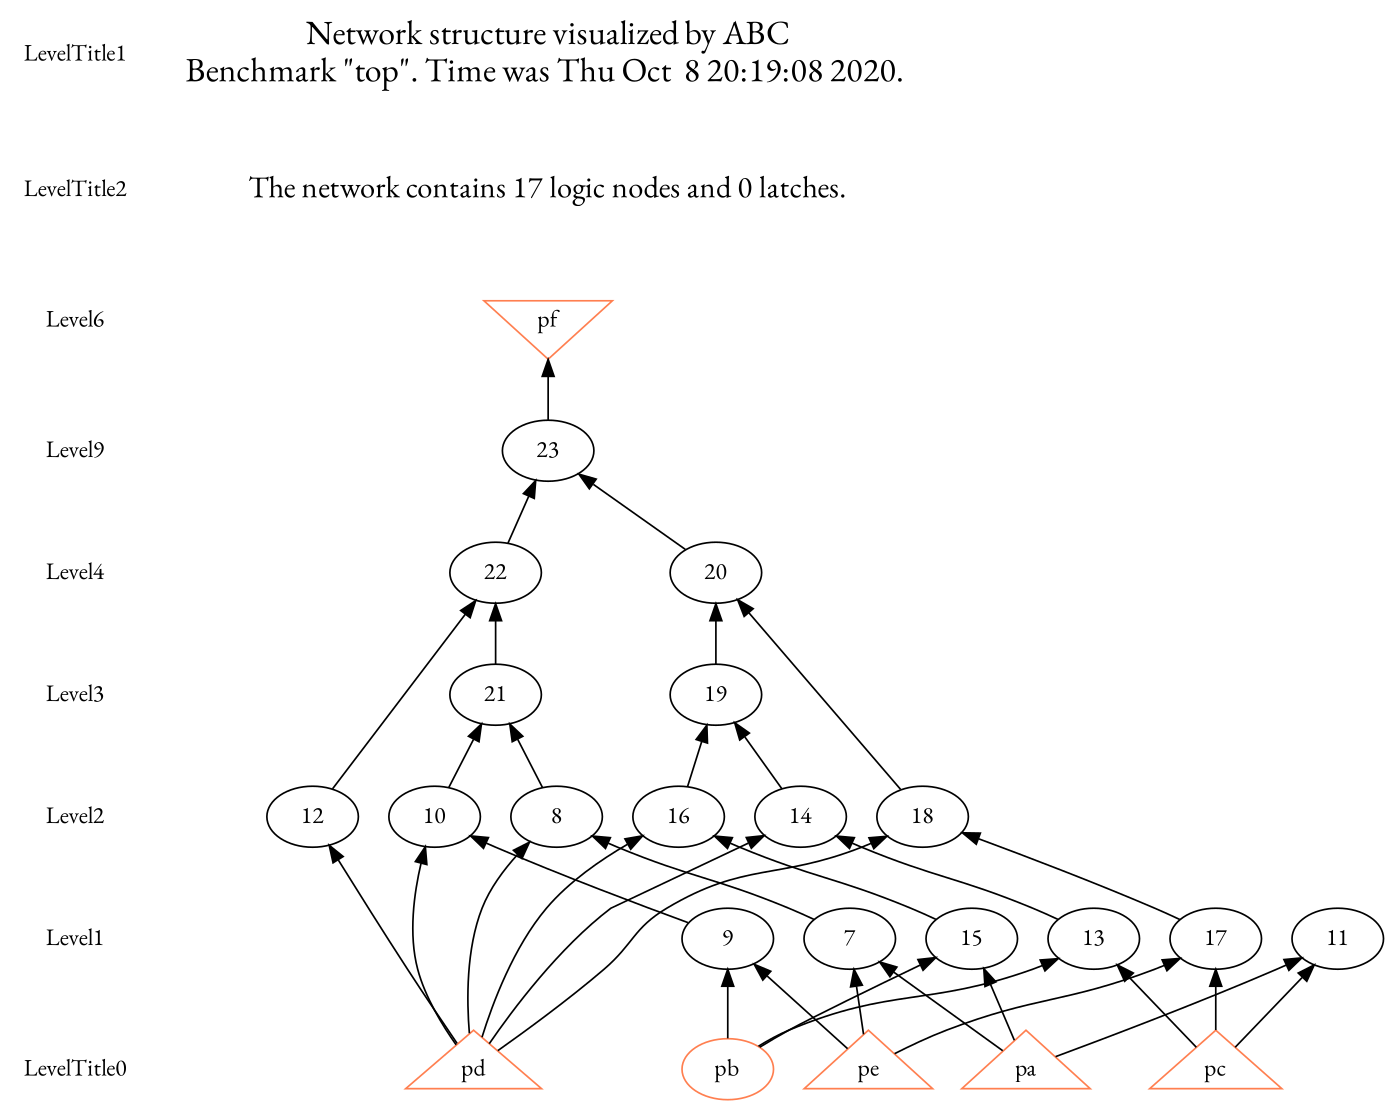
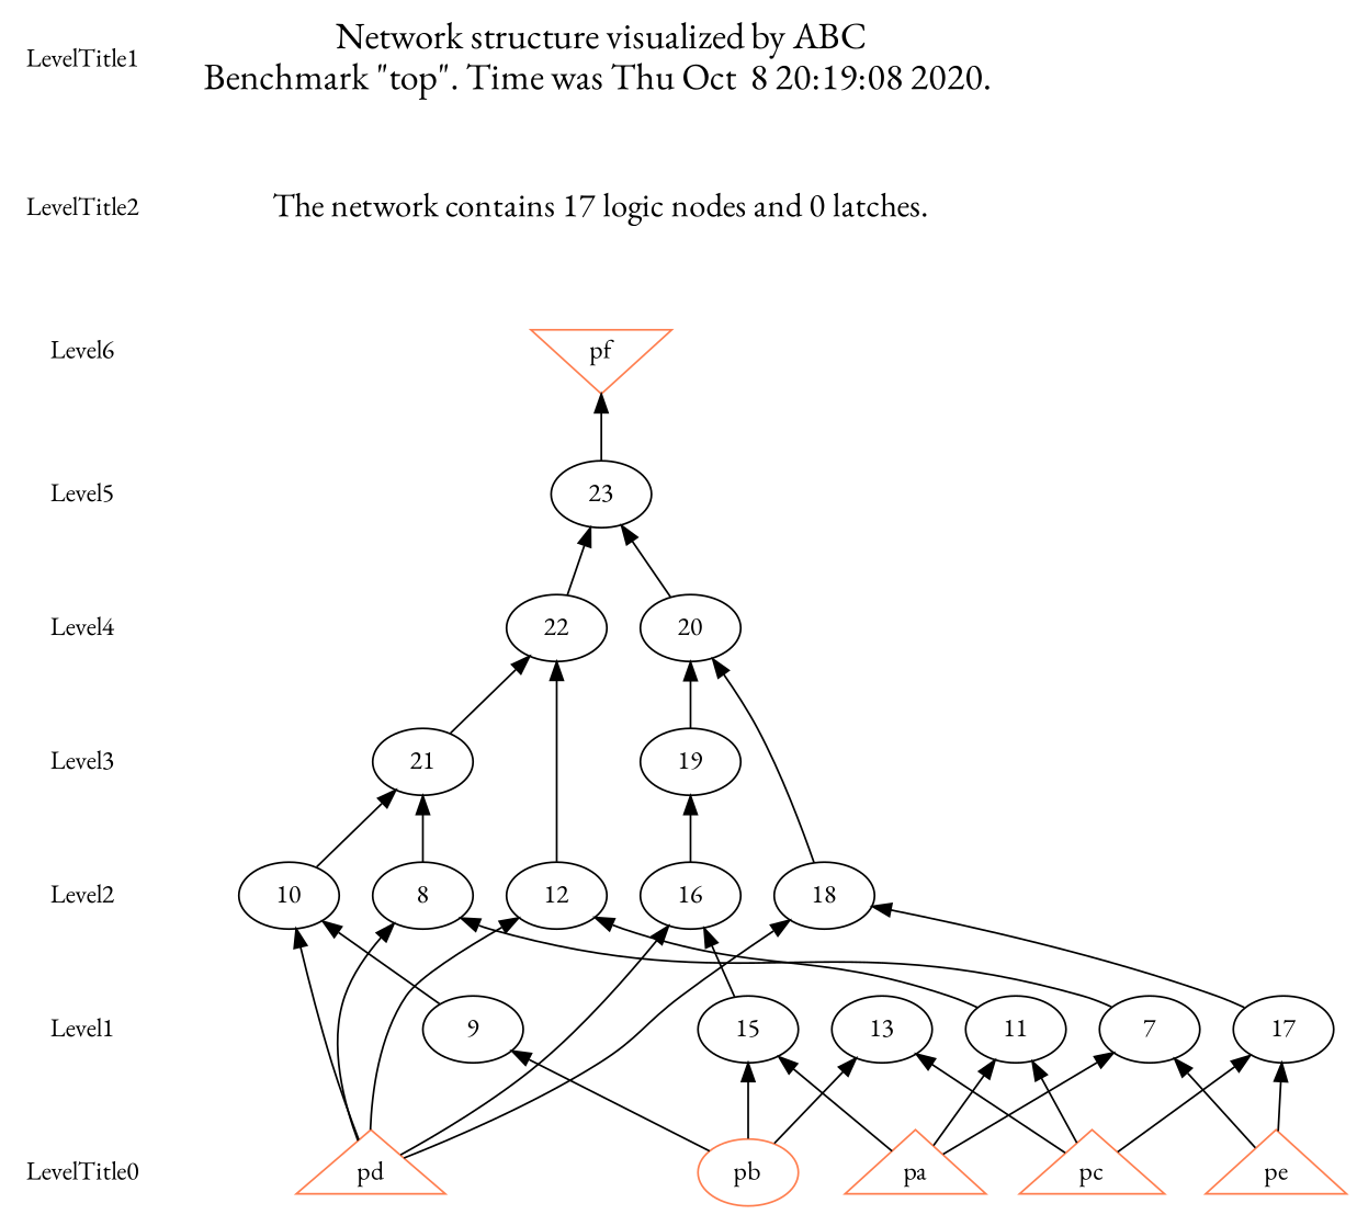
  digraph {
    fontname="EB Garamond"
    node [fontname="EB Garamond" shape=ellipse]
    edge [dir=back fontname="EB Garamond" style=solid]
    LevelTitle1 [shape=plaintext]
    LevelTitle2 [shape=plaintext]
    Level6 [color=coral shape=plaintext]
-   Level5 [shape=plaintext label=Level9]
+   Level5 [shape=plaintext]
    Level4 [shape=plaintext]
    Level3 [shape=plaintext]
    Level2 [shape=plaintext]
    Level1 [shape=plaintext]
    n9 [label=LevelTitle0 shape=plaintext]
    n10 [fontsize=20 label="Network structure visualized by ABC\nBenchmark \"top\". Time was Thu Oct  8 20:19:08 2020. " shape=plaintext]
    n11 [fontsize=18 label="The network contains 17 logic nodes and 0 latches.\n" shape=plaintext]
    n12 [color=coral fillcolor=coral label=pf shape=invtriangle]
    n13 [label="23\n"]
    n14 [label="20\n"]
    n15 [label="22\n"]
    n16 [label="19\n"]
    n17 [label="21\n"]
    n18 [label="8\n"]
    n19 [label="10\n"]
    n20 [label="12\n"]
-   n21 [label="14\n"]
    n22 [label="16\n"]
    n23 [label="18\n"]
    n24 [label="7\n"]
    n25 [label="9\n"]
    n26 [label="11\n"]
    n27 [label="13\n"]
    n28 [label="15\n"]
    n29 [label="17\n"]
    n30 [color=coral fillcolor=coral label=pa shape=triangle]
    n31 [color=coral fillcolor=coral label=pb]
    n32 [color=coral fillcolor=coral label=pc shape=triangle]
    n33 [color=coral fillcolor=coral label=pd shape=triangle]
    n34 [color=coral fillcolor=coral label=pe shape=triangle]
    subgraph sub_1 {
      LevelTitle1
      LevelTitle2
      Level6
      Level5
      Level4
      Level3
      Level2
      Level1
      n9
    }
    subgraph sub_2 {
      rank=same
      LevelTitle1
      n10
    }
    subgraph sub_3 {
      rank=same
      LevelTitle2
      n11
    }
    subgraph sub_4 {
      rank=same
      Level6
      n12
    }
    subgraph sub_5 {
      rank=same
      Level5
      n13
    }
    subgraph sub_6 {
      rank=same
      Level4
      n14
      n15
    }
    subgraph sub_7 {
      rank=same
      Level3
      n16
      n17
    }
    subgraph sub_8 {
      rank=same
      Level2
      n18
      n19
      n20
-     n21
      n22
      n23
    }
    subgraph sub_9 {
      rank=same
      Level1
      n24
      n25
      n26
      n27
      n28
      n29
    }
    subgraph sub_10 {
      rank=same
      n9
      n30
      n31
      n32
      n33
      n34
    }
    LevelTitle1 -> LevelTitle2 [style=invis]
    LevelTitle2 -> Level6 [style=invis]
    Level6 -> Level5 [style=invis]
    Level5 -> Level4 [style=invis]
    Level4 -> Level3 [style=invis]
    Level3 -> Level2 [style=invis]
    Level2 -> Level1 [style=invis]
    Level1 -> n9 [style=invis]
    n10 -> n11 [style=invis]
    n11 -> n12 [style=invis]
    n12 -> n13
    n13 -> n14
    n13 -> n15
    n14 -> n16
    n14 -> n23
    n15 -> n17
    n15 -> n20
-   n16 -> n21
    n16 -> n22
    n17 -> n18
    n17 -> n19
    n18 -> n24
    n18 -> n33
    n19 -> n25
    n19 -> n33
+   n20 -> n26
    n20 -> n33
-   n21 -> n27
-   n21 -> n33
    n22 -> n28
    n22 -> n33
    n23 -> n29
    n23 -> n33
    n24 -> n30
    n24 -> n34
    n25 -> n31
-   n25 -> n34
    n26 -> n30
    n26 -> n32
    n27 -> n31
    n27 -> n32
    n28 -> n30
    n28 -> n31
    n29 -> n32
    n29 -> n34
  }
